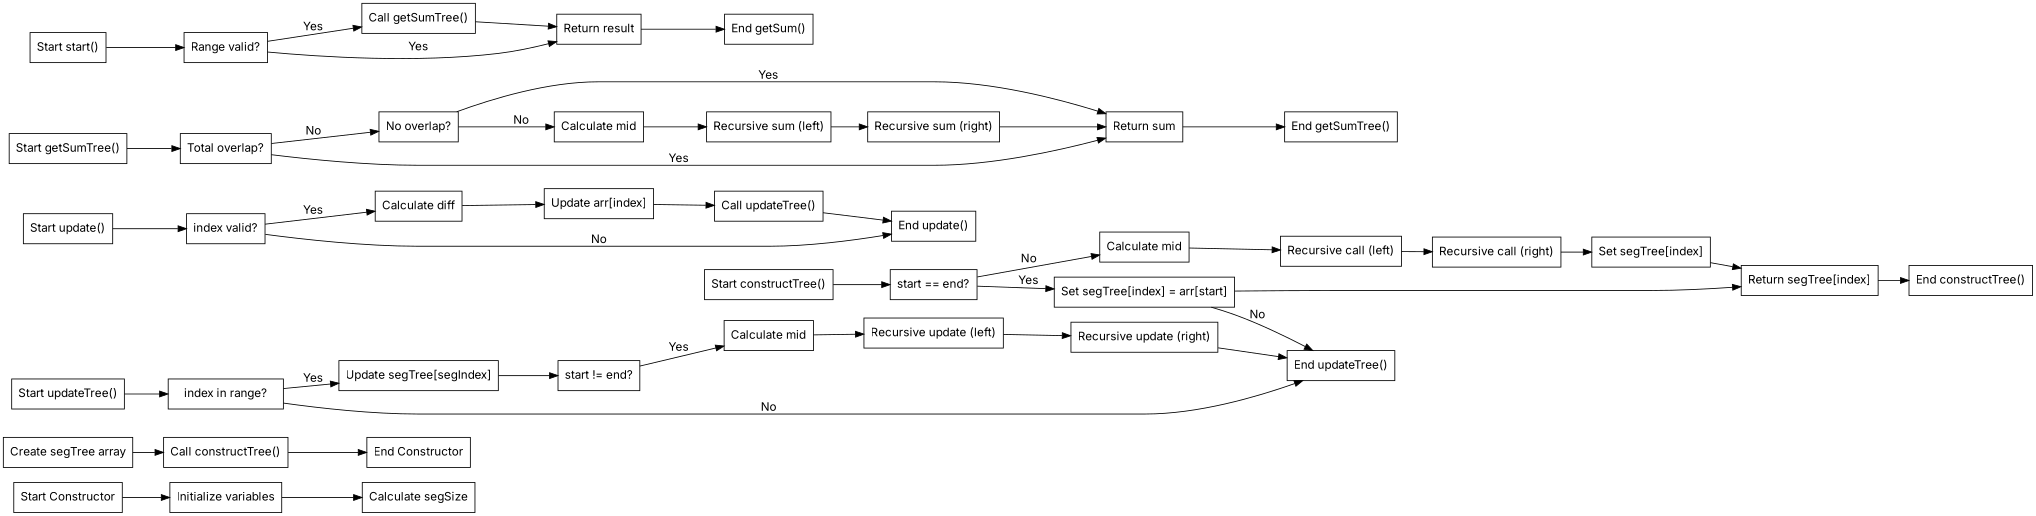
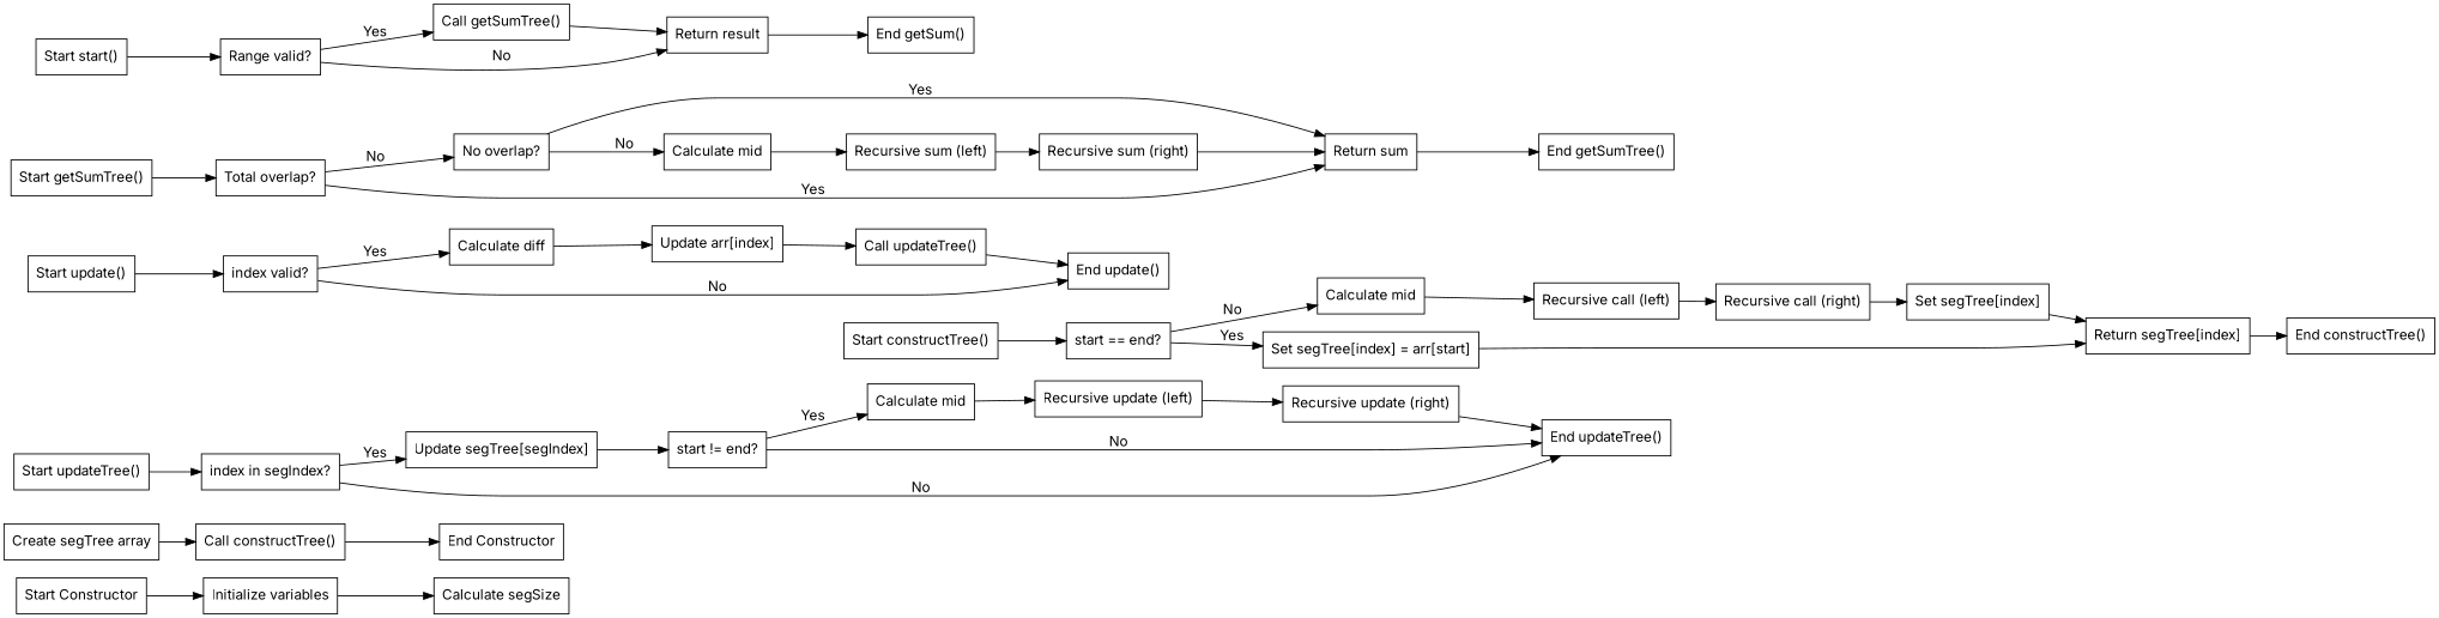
  digraph {
    fontname=Inter
    rankdir=LR
    node [fontname=Inter shape=rectangle]
    edge [fontname=Inter]
    n1 [label="Start Constructor"]
    n2 [label="Initialize variables"]
    n3 [label="Calculate segSize"]
    n4 [label="Create segTree array"]
    n5 [label="Call constructTree()"]
    n6 [label="End Constructor"]
    n7 [label="Start constructTree()"]
    n8 [label="start == end?"]
    n9 [label="Set segTree[index] = arr[start]"]
    n10 [label="Calculate mid"]
    n11 [label="Return segTree[index]"]
    n12 [label="Recursive call (left)"]
    n13 [label="End constructTree()"]
    n14 [label="Recursive call (right)"]
    n15 [label="Set segTree[index]"]
    n16 [label="Start updateTree()"]
-   n17 [label="index in range?"]
+   n17 [label="index in segIndex?"]
    n18 [label="Update segTree[segIndex]"]
    n19 [label="End updateTree()"]
    n20 [label="start != end?"]
    n21 [label="Calculate mid"]
    n22 [label="Recursive update (left)"]
    n23 [label="Recursive update (right)"]
    n24 [label="Start update()"]
    n25 [label="index valid?"]
    n26 [label="Calculate diff"]
    n27 [label="End update()"]
    n28 [label="Update arr[index]"]
    n29 [label="Call updateTree()"]
    n30 [label="Start getSumTree()"]
    n31 [label="Total overlap?"]
    n32 [label="No overlap?"]
    n33 [label="Return sum"]
    n34 [label="Calculate mid"]
    n35 [label="End getSumTree()"]
    n36 [label="Recursive sum (left)"]
    n37 [label="Recursive sum (right)"]
    n38 [label="Start start()"]
    n39 [label="Range valid?"]
    n40 [label="Call getSumTree()"]
    n41 [label="Return result"]
    n42 [label="End getSum()"]
    n1 -> n2
    n2 -> n3
    n4 -> n5
    n5 -> n6
    n7 -> n8
    n8 -> n9 [label=Yes]
    n8 -> n10 [label=No]
    n9 -> n11
    n10 -> n12
    n11 -> n13
    n12 -> n14
    n14 -> n15
    n15 -> n11
    n16 -> n17
    n17 -> n18 [label=Yes]
    n17 -> n19 [label=No]
    n18 -> n20
-   n9 -> n19 [label=No]
+   n20 -> n19 [label=No]
    n20 -> n21 [label=Yes]
    n21 -> n22
    n22 -> n23
    n23 -> n19
    n24 -> n25
    n25 -> n26 [label=Yes]
    n25 -> n27 [label=No]
    n26 -> n28
    n28 -> n29
    n29 -> n27
    n30 -> n31
    n31 -> n32 [label=No]
    n31 -> n33 [label=Yes]
    n32 -> n33 [label=Yes]
    n32 -> n34 [label=No]
    n33 -> n35
    n34 -> n36
    n36 -> n37
    n37 -> n33
    n38 -> n39
    n39 -> n40 [label=Yes]
-   n39 -> n41 [label=Yes]
+   n39 -> n41 [label=No]
    n40 -> n41
    n41 -> n42
  }
